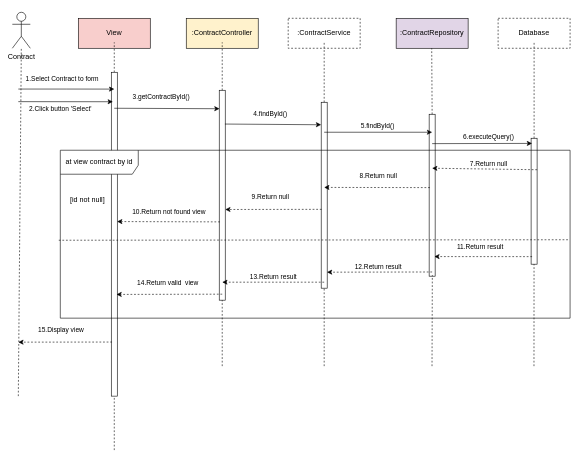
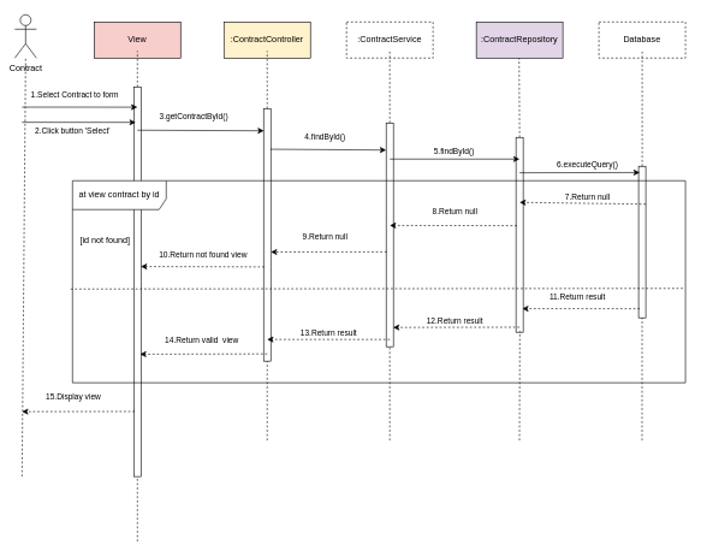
  <mxCell id="0" />
  <mxCell id="1" parent="0" />
  <mxCell id="2" value="Contract" style="shape=umlActor;verticalLabelPosition=bottom;verticalAlign=top;html=1;outlineConnect=0;" parent="1" vertex="1"><mxGeometry x="20" y="20" width="30" height="60" as="geometry" /></mxCell>
  <mxCell id="3" value="" style="endArrow=none;html=1;rounded=0;dashed=1;" parent="1" edge="1"><mxGeometry width="50" height="50" relative="1" as="geometry"><mxPoint x="30" y="660" as="sourcePoint" /><mxPoint x="35" y="80" as="targetPoint" /></mxGeometry></mxCell>
  <mxCell id="4" value="View" style="rounded=0;whiteSpace=wrap;html=1;fillColor=#f8cecc;" parent="1" vertex="1"><mxGeometry x="130" y="30" width="120" height="50" as="geometry" /></mxCell>
  <mxCell id="5" value=":ContractController" style="rounded=0;whiteSpace=wrap;html=1;fillColor=#fff2cc;" parent="1" vertex="1"><mxGeometry x="310" y="30" width="120" height="50" as="geometry" /></mxCell>
  <mxCell id="6" value=":ContractService" style="rounded=0;whiteSpace=wrap;html=1;dashed=1;" parent="1" vertex="1"><mxGeometry x="480" y="30" width="120" height="50" as="geometry" /></mxCell>
  <mxCell id="7" value=":ContractRepository" style="rounded=0;whiteSpace=wrap;html=1;fillColor=#e1d5e7;" parent="1" vertex="1"><mxGeometry x="660" y="30" width="120" height="50" as="geometry" /></mxCell>
  <mxCell id="8" value="Database" style="rounded=0;whiteSpace=wrap;html=1;dashed=1;" parent="1" vertex="1"><mxGeometry x="830" y="30" width="120" height="50" as="geometry" /></mxCell>
  <mxCell id="9" value="" style="endArrow=none;dashed=1;html=1;rounded=0;" parent="1" edge="1"><mxGeometry width="50" height="50" relative="1" as="geometry"><mxPoint x="190" y="120" as="sourcePoint" /><mxPoint x="190" y="70" as="targetPoint" /></mxGeometry></mxCell>
  <mxCell id="10" value="" style="rounded=0;whiteSpace=wrap;html=1;" parent="1" vertex="1"><mxGeometry x="185" y="120" width="10" height="540" as="geometry" /></mxCell>
  <mxCell id="11" value="" style="rounded=0;whiteSpace=wrap;html=1;" parent="1" vertex="1"><mxGeometry x="535" y="170" width="10" height="310" as="geometry" /></mxCell>
  <mxCell id="12" value="" style="rounded=0;whiteSpace=wrap;html=1;" parent="1" vertex="1"><mxGeometry x="365" y="150" width="10" height="350" as="geometry" /></mxCell>
  <mxCell id="13" value="" style="rounded=0;whiteSpace=wrap;html=1;" parent="1" vertex="1"><mxGeometry x="715" y="190" width="10" height="270" as="geometry" /></mxCell>
  <mxCell id="14" value="" style="rounded=0;whiteSpace=wrap;html=1;" parent="1" vertex="1"><mxGeometry x="885" y="230" width="10" height="210" as="geometry" /></mxCell>
  <mxCell id="15" value="" style="endArrow=none;dashed=1;html=1;rounded=0;exitX=0.5;exitY=0;exitDx=0;exitDy=0;" parent="1" source="12" edge="1"><mxGeometry width="50" height="50" relative="1" as="geometry"><mxPoint x="369.58" y="120" as="sourcePoint" /><mxPoint x="370" y="70" as="targetPoint" /></mxGeometry></mxCell>
  <mxCell id="16" value="" style="endArrow=none;dashed=1;html=1;rounded=0;entryX=0.5;entryY=0.8;entryDx=0;entryDy=0;exitX=0.5;exitY=0;exitDx=0;exitDy=0;entryPerimeter=0;" parent="1" source="11" target="6" edge="1"><mxGeometry width="50" height="50" relative="1" as="geometry"><mxPoint x="539.29" y="120" as="sourcePoint" /><mxPoint x="539.29" y="80" as="targetPoint" /></mxGeometry></mxCell>
  <mxCell id="17" value="" style="endArrow=none;dashed=1;html=1;rounded=0;entryX=0.5;entryY=1;entryDx=0;entryDy=0;exitX=0.5;exitY=0;exitDx=0;exitDy=0;" parent="1" source="13" edge="1"><mxGeometry width="50" height="50" relative="1" as="geometry"><mxPoint x="719.29" y="120" as="sourcePoint" /><mxPoint x="719.29" y="80" as="targetPoint" /></mxGeometry></mxCell>
  <mxCell id="18" value="" style="endArrow=none;dashed=1;html=1;rounded=0;exitX=0.5;exitY=0;exitDx=0;exitDy=0;entryX=0.5;entryY=0.8;entryDx=0;entryDy=0;entryPerimeter=0;" parent="1" source="14" target="8" edge="1"><mxGeometry width="50" height="50" relative="1" as="geometry"><mxPoint x="889.29" y="120" as="sourcePoint" /><mxPoint x="890" y="100" as="targetPoint" /></mxGeometry></mxCell>
  <mxCell id="19" value="" style="endArrow=classic;html=1;rounded=0;entryX=0.5;entryY=0.052;entryDx=0;entryDy=0;entryPerimeter=0;" parent="1" target="10" edge="1"><mxGeometry width="50" height="50" relative="1" as="geometry"><mxPoint x="30" y="148" as="sourcePoint" /><mxPoint x="100" y="140" as="targetPoint" /><Array as="points"><mxPoint x="110" y="148" /></Array></mxGeometry></mxCell>
  <mxCell id="20" value="1.Select Contract to form" style="edgeLabel;html=1;align=center;verticalAlign=middle;resizable=0;points=[];" parent="19" vertex="1" connectable="0"><mxGeometry x="-0.176" y="1" relative="1" as="geometry"><mxPoint x="6" y="-17" as="offset" /></mxGeometry></mxCell>
  <mxCell id="21" value="" style="endArrow=classic;html=1;rounded=0;entryX=0.044;entryY=0.088;entryDx=0;entryDy=0;entryPerimeter=0;" parent="1" target="12" edge="1"><mxGeometry width="50" height="50" relative="1" as="geometry"><mxPoint x="190" y="180" as="sourcePoint" /><mxPoint x="250" y="130" as="targetPoint" /></mxGeometry></mxCell>
  <mxCell id="22" value="3.getContractById()" style="edgeLabel;html=1;align=center;verticalAlign=middle;resizable=0;points=[];" parent="21" vertex="1" connectable="0"><mxGeometry x="-0.257" y="-2" relative="1" as="geometry"><mxPoint x="13" y="-22" as="offset" /></mxGeometry></mxCell>
  <mxCell id="23" value="" style="endArrow=classic;html=1;rounded=0;entryX=-0.009;entryY=0.121;entryDx=0;entryDy=0;entryPerimeter=0;exitX=0.943;exitY=0.161;exitDx=0;exitDy=0;exitPerimeter=0;" parent="1" source="12" target="11" edge="1"><mxGeometry width="50" height="50" relative="1" as="geometry"><mxPoint x="400" y="220" as="sourcePoint" /><mxPoint x="450" y="170" as="targetPoint" /></mxGeometry></mxCell>
  <mxCell id="24" value="4.findById()" style="edgeLabel;html=1;align=center;verticalAlign=middle;resizable=0;points=[];" parent="23" vertex="1" connectable="0"><mxGeometry x="0.187" y="-2" relative="1" as="geometry"><mxPoint x="-20" y="-21" as="offset" /></mxGeometry></mxCell>
  <mxCell id="25" value="" style="endArrow=classic;html=1;rounded=0;" parent="1" edge="1"><mxGeometry width="50" height="50" relative="1" as="geometry"><mxPoint x="540" y="220" as="sourcePoint" /><mxPoint x="720" y="220" as="targetPoint" /></mxGeometry></mxCell>
  <mxCell id="26" value="5.findById()" style="edgeLabel;html=1;align=center;verticalAlign=middle;resizable=0;points=[];" parent="25" vertex="1" connectable="0"><mxGeometry x="0.108" relative="1" as="geometry"><mxPoint x="-12" y="-11" as="offset" /></mxGeometry></mxCell>
  <mxCell id="27" value="" style="endArrow=classic;html=1;rounded=0;entryX=0.16;entryY=0.041;entryDx=0;entryDy=0;entryPerimeter=0;" parent="1" target="14" edge="1"><mxGeometry width="50" height="50" relative="1" as="geometry"><mxPoint x="720" y="239" as="sourcePoint" /><mxPoint x="790" y="200" as="targetPoint" /></mxGeometry></mxCell>
  <mxCell id="28" value="6.executeQuery()" style="edgeLabel;html=1;align=center;verticalAlign=middle;resizable=0;points=[];" parent="27" vertex="1" connectable="0"><mxGeometry x="0.127" relative="1" as="geometry"><mxPoint y="-11" as="offset" /></mxGeometry></mxCell>
  <mxCell id="29" value="at view contract by id" style="shape=umlFrame;whiteSpace=wrap;html=1;pointerEvents=0;width=130;height=40;" parent="1" vertex="1"><mxGeometry x="100" y="250" width="850" height="280" as="geometry" /></mxCell>
  <mxCell id="30" value="" style="endArrow=none;dashed=1;html=1;rounded=0;entryX=0.5;entryY=1;entryDx=0;entryDy=0;" parent="1" target="10" edge="1"><mxGeometry width="50" height="50" relative="1" as="geometry"><mxPoint x="190" y="750" as="sourcePoint" /><mxPoint x="195" y="660" as="targetPoint" /></mxGeometry></mxCell>
  <mxCell id="31" value="" style="endArrow=none;dashed=1;html=1;rounded=0;entryX=0.5;entryY=1;entryDx=0;entryDy=0;" parent="1" target="12" edge="1"><mxGeometry width="50" height="50" relative="1" as="geometry"><mxPoint x="370" y="610" as="sourcePoint" /><mxPoint x="369" y="500" as="targetPoint" /></mxGeometry></mxCell>
  <mxCell id="32" value="" style="endArrow=none;dashed=1;html=1;rounded=0;" parent="1" target="11" edge="1"><mxGeometry width="50" height="50" relative="1" as="geometry"><mxPoint x="540" y="610" as="sourcePoint" /><mxPoint x="540" y="490" as="targetPoint" /></mxGeometry></mxCell>
  <mxCell id="33" value="" style="endArrow=none;dashed=1;html=1;rounded=0;entryX=0.532;entryY=0.993;entryDx=0;entryDy=0;entryPerimeter=0;" parent="1" target="13" edge="1"><mxGeometry width="50" height="50" relative="1" as="geometry"><mxPoint x="719.8" y="610" as="sourcePoint" /><mxPoint x="720" y="470" as="targetPoint" /></mxGeometry></mxCell>
  <mxCell id="34" value="" style="endArrow=none;dashed=1;html=1;rounded=0;" parent="1" target="14" edge="1"><mxGeometry width="50" height="50" relative="1" as="geometry"><mxPoint x="889.8" y="610" as="sourcePoint" /><mxPoint x="889.8" y="500" as="targetPoint" /></mxGeometry></mxCell>
- <mxCell id="35" value="[id not null]" style="text;html=1;align=center;verticalAlign=middle;resizable=0;points=[];autosize=1;strokeColor=none;fillColor=none;" parent="1" vertex="1"><mxGeometry x="100" y="318" width="90" height="30" as="geometry" /></mxCell>
+ <mxCell id="35" value="[id not found]" style="text;html=1;align=center;verticalAlign=middle;resizable=0;points=[];autosize=1;strokeColor=none;fillColor=none;" parent="1" vertex="1"><mxGeometry x="100" y="318" width="90" height="30" as="geometry" /></mxCell>
  <mxCell id="36" value="" style="endArrow=classic;html=1;rounded=0;exitX=1;exitY=0.25;exitDx=0;exitDy=0;dashed=1;" parent="1" source="14" edge="1"><mxGeometry width="50" height="50" relative="1" as="geometry"><mxPoint x="780" y="335" as="sourcePoint" /><mxPoint x="720" y="280" as="targetPoint" /></mxGeometry></mxCell>
  <mxCell id="37" value="7.Return null" style="edgeLabel;html=1;align=center;verticalAlign=middle;resizable=0;points=[];" parent="36" vertex="1" connectable="0"><mxGeometry x="-0.072" y="1" relative="1" as="geometry"><mxPoint y="-11" as="offset" /></mxGeometry></mxCell>
  <mxCell id="38" value="" style="endArrow=classic;html=1;rounded=0;exitX=0.12;exitY=0.453;exitDx=0;exitDy=0;dashed=1;exitPerimeter=0;" parent="1" source="13" edge="1"><mxGeometry width="50" height="50" relative="1" as="geometry"><mxPoint x="630" y="380" as="sourcePoint" /><mxPoint x="540" y="312" as="targetPoint" /></mxGeometry></mxCell>
  <mxCell id="39" value="8.Return null" style="edgeLabel;html=1;align=center;verticalAlign=middle;resizable=0;points=[];" parent="38" vertex="1" connectable="0"><mxGeometry x="-0.273" y="1" relative="1" as="geometry"><mxPoint x="-23" y="-21" as="offset" /></mxGeometry></mxCell>
  <mxCell id="40" value="" style="endArrow=classic;html=1;rounded=0;exitX=0.072;exitY=0.576;exitDx=0;exitDy=0;exitPerimeter=0;dashed=1;entryX=1.004;entryY=0.568;entryDx=0;entryDy=0;entryPerimeter=0;" parent="1" source="11" target="12" edge="1"><mxGeometry width="50" height="50" relative="1" as="geometry"><mxPoint x="460" y="350" as="sourcePoint" /><mxPoint x="390" y="349" as="targetPoint" /></mxGeometry></mxCell>
  <mxCell id="41" value="9.Return null" style="edgeLabel;html=1;align=center;verticalAlign=middle;resizable=0;points=[];" parent="40" vertex="1" connectable="0"><mxGeometry x="0.202" y="-3" relative="1" as="geometry"><mxPoint x="11" y="-18" as="offset" /></mxGeometry></mxCell>
  <mxCell id="42" value="" style="endArrow=classic;html=1;rounded=0;entryX=0.976;entryY=0.461;entryDx=0;entryDy=0;entryPerimeter=0;exitX=0.1;exitY=0.627;exitDx=0;exitDy=0;exitPerimeter=0;dashed=1;" parent="1" source="12" target="10" edge="1"><mxGeometry width="50" height="50" relative="1" as="geometry"><mxPoint x="280" y="380" as="sourcePoint" /><mxPoint x="330" y="330" as="targetPoint" /></mxGeometry></mxCell>
  <mxCell id="43" value="10.Return not found view" style="edgeLabel;html=1;align=center;verticalAlign=middle;resizable=0;points=[];" parent="42" vertex="1" connectable="0"><mxGeometry x="0.233" relative="1" as="geometry"><mxPoint x="20" y="-18" as="offset" /></mxGeometry></mxCell>
  <mxCell id="44" value="" style="endArrow=none;dashed=1;html=1;rounded=0;entryX=0.999;entryY=0.533;entryDx=0;entryDy=0;entryPerimeter=0;exitX=-0.003;exitY=0.536;exitDx=0;exitDy=0;exitPerimeter=0;" parent="1" source="29" target="29" edge="1"><mxGeometry width="50" height="50" relative="1" as="geometry"><mxPoint x="100" y="410" as="sourcePoint" /><mxPoint x="150" y="360" as="targetPoint" /></mxGeometry></mxCell>
  <mxCell id="45" value="" style="endArrow=classic;html=1;rounded=0;entryX=0.867;entryY=0.879;entryDx=0;entryDy=0;entryPerimeter=0;exitX=0.167;exitY=0.94;exitDx=0;exitDy=0;exitPerimeter=0;dashed=1;" parent="1" source="14" target="13" edge="1"><mxGeometry width="50" height="50" relative="1" as="geometry"><mxPoint x="780" y="400" as="sourcePoint" /><mxPoint x="830" y="350" as="targetPoint" /></mxGeometry></mxCell>
  <mxCell id="46" value="11.Return result" style="edgeLabel;html=1;align=center;verticalAlign=middle;resizable=0;points=[];" parent="45" vertex="1" connectable="0"><mxGeometry x="0.333" y="-1" relative="1" as="geometry"><mxPoint x="22" y="-16" as="offset" /></mxGeometry></mxCell>
  <mxCell id="47" value="" style="endArrow=classic;html=1;rounded=0;entryX=0.968;entryY=0.914;entryDx=0;entryDy=0;entryPerimeter=0;dashed=1;" parent="1" target="11" edge="1"><mxGeometry width="50" height="50" relative="1" as="geometry"><mxPoint x="720" y="453" as="sourcePoint" /><mxPoint x="545" y="439.67" as="targetPoint" /></mxGeometry></mxCell>
  <mxCell id="48" value="12.Return result" style="edgeLabel;html=1;align=center;verticalAlign=middle;resizable=0;points=[];" parent="47" vertex="1" connectable="0"><mxGeometry x="0.333" y="-1" relative="1" as="geometry"><mxPoint x="27" y="-9" as="offset" /></mxGeometry></mxCell>
  <mxCell id="49" value="" style="endArrow=classic;html=1;rounded=0;dashed=1;" parent="1" edge="1"><mxGeometry width="50" height="50" relative="1" as="geometry"><mxPoint x="540" y="470" as="sourcePoint" /><mxPoint x="370" y="470" as="targetPoint" /></mxGeometry></mxCell>
  <mxCell id="50" value="13.Return result" style="edgeLabel;html=1;align=center;verticalAlign=middle;resizable=0;points=[];" parent="49" vertex="1" connectable="0"><mxGeometry x="0.333" y="-1" relative="1" as="geometry"><mxPoint x="27" y="-9" as="offset" /></mxGeometry></mxCell>
  <mxCell id="51" value="" style="endArrow=classic;html=1;rounded=0;dashed=1;entryX=0.87;entryY=0.686;entryDx=0;entryDy=0;entryPerimeter=0;" parent="1" target="10" edge="1"><mxGeometry width="50" height="50" relative="1" as="geometry"><mxPoint x="370" y="490" as="sourcePoint" /><mxPoint x="205" y="490" as="targetPoint" /></mxGeometry></mxCell>
  <mxCell id="52" value="14.Return valid&amp;nbsp; view" style="edgeLabel;html=1;align=center;verticalAlign=middle;resizable=0;points=[];" parent="51" vertex="1" connectable="0"><mxGeometry x="0.333" y="-1" relative="1" as="geometry"><mxPoint x="27" y="-19" as="offset" /></mxGeometry></mxCell>
  <mxCell id="53" value="" style="endArrow=classic;html=1;rounded=0;exitX=0.125;exitY=0.833;exitDx=0;exitDy=0;exitPerimeter=0;dashed=1;" parent="1" source="10" edge="1"><mxGeometry width="50" height="50" relative="1" as="geometry"><mxPoint x="180" y="560" as="sourcePoint" /><mxPoint x="30" y="570" as="targetPoint" /></mxGeometry></mxCell>
  <mxCell id="54" value="15.Display view" style="edgeLabel;html=1;align=center;verticalAlign=middle;resizable=0;points=[];" parent="53" vertex="1" connectable="0"><mxGeometry x="0.092" relative="1" as="geometry"><mxPoint x="-1" y="-20" as="offset" /></mxGeometry></mxCell>
  <mxCell id="55" value="" style="endArrow=classic;html=1;rounded=0;entryX=0.267;entryY=0.091;entryDx=0;entryDy=0;entryPerimeter=0;" edge="1" parent="1" target="10"><mxGeometry width="50" height="50" relative="1" as="geometry"><mxPoint x="30" y="169" as="sourcePoint" /><mxPoint x="580" y="280" as="targetPoint" /></mxGeometry></mxCell>
  <mxCell id="56" value="2.Click button 'Select'" style="edgeLabel;html=1;align=center;verticalAlign=middle;resizable=0;points=[];" vertex="1" connectable="0" parent="55"><mxGeometry x="-0.295" y="-2" relative="1" as="geometry"><mxPoint x="14" y="9" as="offset" /></mxGeometry></mxCell>
